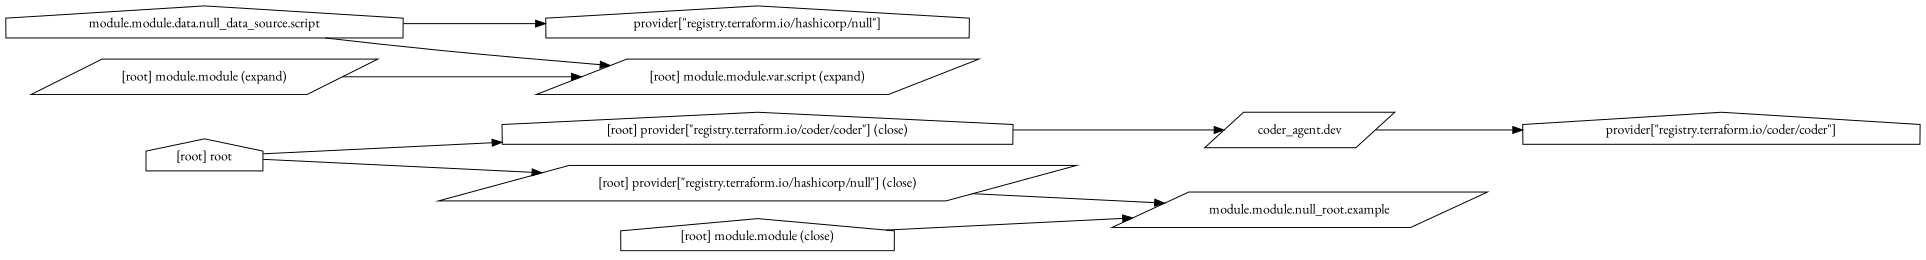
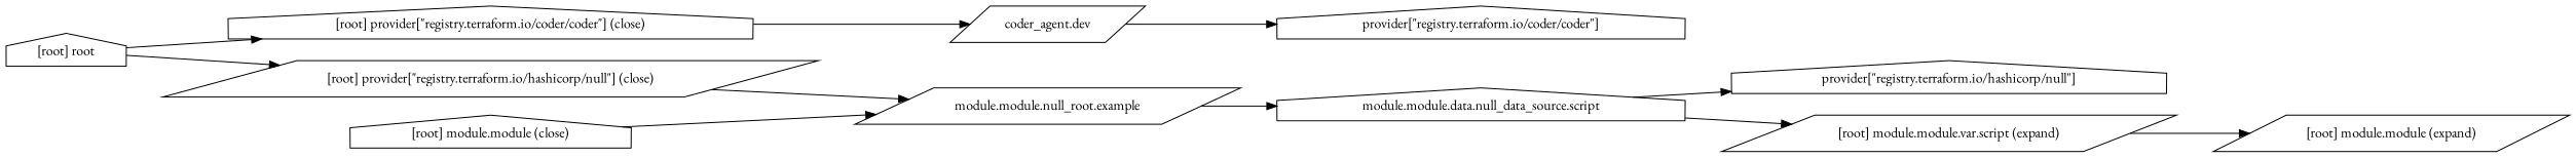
  digraph {
    compound=true
    fontname="EB Garamond"
    newrank=true
    rankdir=LR
    node [fontname="EB Garamond" shape=house]
    edge [fontname="EB Garamond"]
    n1 [label="coder_agent.dev" shape=parallelogram]
    n2 [label="provider[\"registry.terraform.io/coder/coder\"]"]
    n3 [label="module.module.data.null_data_source.script"]
    n4 [label="provider[\"registry.terraform.io/hashicorp/null\"]"]
    "[root] module.module.var.script (expand)" [shape=parallelogram]
    n6 [label="module.module.null_root.example" shape=parallelogram]
    "[root] module.module (close)"
    "[root] module.module (expand)" [shape=parallelogram]
    "[root] provider[\"registry.terraform.io/coder/coder\"] (close)"
    "[root] provider[\"registry.terraform.io/hashicorp/null\"] (close)" [shape=parallelogram]
    "[root] root"
    subgraph sub_1 {
      n1
      n2
      n3
      n4
      "[root] module.module.var.script (expand)"
      n6
      "[root] module.module (close)"
      "[root] module.module (expand)"
      "[root] provider[\"registry.terraform.io/coder/coder\"] (close)"
      "[root] provider[\"registry.terraform.io/hashicorp/null\"] (close)"
      "[root] root"
    }
    n1 -> n2
    n3 -> n4
    n3 -> "[root] module.module.var.script (expand)"
-   "[root] module.module (expand)" -> "[root] module.module.var.script (expand)"
+   "[root] module.module.var.script (expand)" -> "[root] module.module (expand)"
+   n6 -> n3
    "[root] module.module (close)" -> n6
    "[root] provider[\"registry.terraform.io/coder/coder\"] (close)" -> n1
    "[root] provider[\"registry.terraform.io/hashicorp/null\"] (close)" -> n6
    "[root] root" -> "[root] provider[\"registry.terraform.io/coder/coder\"] (close)"
    "[root] root" -> "[root] provider[\"registry.terraform.io/hashicorp/null\"] (close)"
  }
